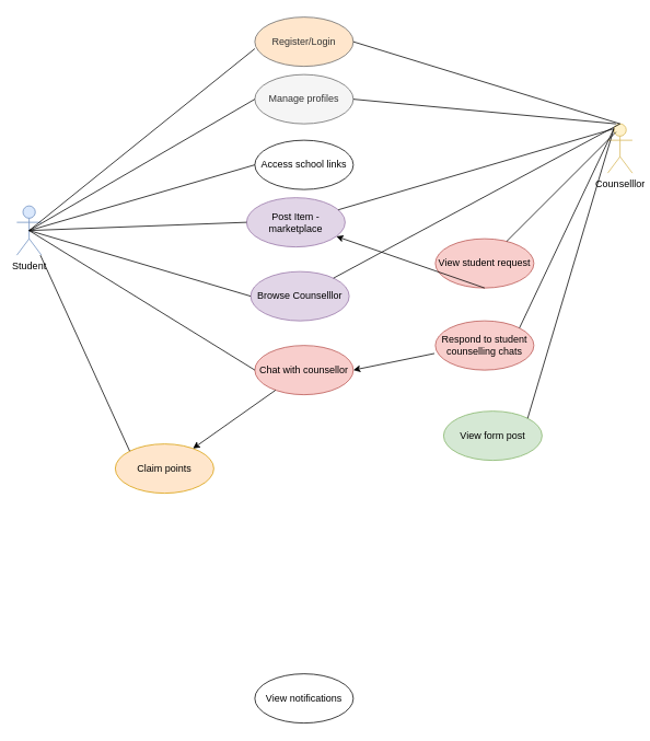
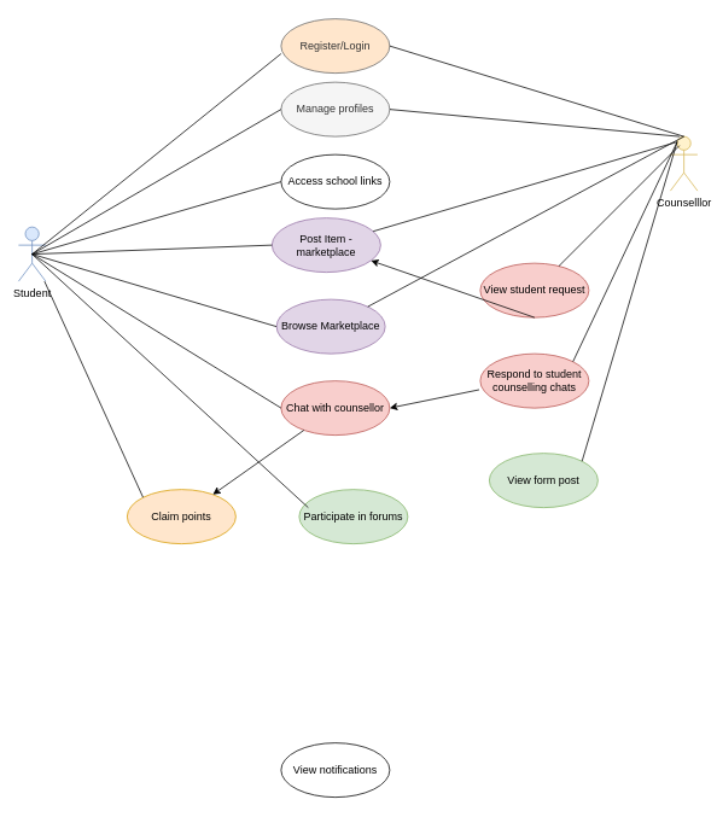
  <mxCell id="0" />
  <mxCell id="1" parent="0" />
  <mxCell id="2" value="Manage profiles" style="ellipse;whiteSpace=wrap;html=1;fillColor=#f5f5f5;fontColor=#333333;strokeColor=#666666;" vertex="1" parent="1"><mxGeometry x="310" y="90" width="120" height="60" as="geometry" /></mxCell>
  <mxCell id="3" value="Register/Login" style="ellipse;whiteSpace=wrap;html=1;fillColor=#ffe6cc;strokeColor=#666666;fontColor=#333333;" vertex="1" parent="1"><mxGeometry x="310" y="20" width="120" height="60" as="geometry" /></mxCell>
  <mxCell id="4" value="Access school links" style="ellipse;whiteSpace=wrap;html=1;" vertex="1" parent="1"><mxGeometry x="310" y="170" width="120" height="60" as="geometry" /></mxCell>
  <mxCell id="5" value="Post Item - marketplace" style="ellipse;whiteSpace=wrap;html=1;fillColor=#e1d5e7;strokeColor=#9673a6;" vertex="1" parent="1"><mxGeometry x="300" y="240" width="120" height="60" as="geometry" /></mxCell>
- <mxCell id="6" value="Browse Counselllor" style="ellipse;whiteSpace=wrap;html=1;fillColor=#e1d5e7;strokeColor=#9673a6;" vertex="1" parent="1"><mxGeometry x="305" y="330" width="120" height="60" as="geometry" /></mxCell>
+ <mxCell id="6" value="Browse Marketplace" style="ellipse;whiteSpace=wrap;html=1;fillColor=#e1d5e7;strokeColor=#9673a6;" vertex="1" parent="1"><mxGeometry x="305" y="330" width="120" height="60" as="geometry" /></mxCell>
+ <mxCell id="7" value="Participate in forums" style="ellipse;whiteSpace=wrap;html=1;fillColor=#d5e8d4;strokeColor=#82b366;" vertex="1" parent="1"><mxGeometry x="330" y="540" width="120" height="60" as="geometry" /></mxCell>
  <mxCell id="8" value="Chat with counsellor" style="ellipse;whiteSpace=wrap;html=1;fillColor=#f8cecc;strokeColor=#b85450;" vertex="1" parent="1"><mxGeometry x="310" y="420" width="120" height="60" as="geometry" /></mxCell>
  <mxCell id="9" value="Claim points" style="ellipse;whiteSpace=wrap;html=1;fillColor=#ffe6cc;strokeColor=#d79b00;" vertex="1" parent="1"><mxGeometry x="140" y="540" width="120" height="60" as="geometry" /></mxCell>
  <mxCell id="10" value="View notifications" style="ellipse;whiteSpace=wrap;html=1;" vertex="1" parent="1"><mxGeometry x="310" y="820" width="120" height="60" as="geometry" /></mxCell>
  <mxCell id="11" value="Student&lt;div&gt;&lt;br&gt;&lt;/div&gt;" style="shape=umlActor;verticalLabelPosition=bottom;verticalAlign=top;html=1;outlineConnect=0;fillColor=#dae8fc;strokeColor=#6c8ebf;" vertex="1" parent="1"><mxGeometry x="20" y="250" width="30" height="60" as="geometry" /></mxCell>
  <mxCell id="12" value="View student request" style="ellipse;whiteSpace=wrap;html=1;fillColor=#f8cecc;strokeColor=#b85450;" vertex="1" parent="1"><mxGeometry x="530" y="290" width="120" height="60" as="geometry" /></mxCell>
  <mxCell id="13" value="Respond to student counselling chats" style="ellipse;whiteSpace=wrap;html=1;fillColor=#f8cecc;strokeColor=#b85450;" vertex="1" parent="1"><mxGeometry x="530" y="390" width="120" height="60" as="geometry" /></mxCell>
  <mxCell id="14" value="View form post" style="ellipse;whiteSpace=wrap;html=1;fillColor=#d5e8d4;strokeColor=#82b366;" vertex="1" parent="1"><mxGeometry x="540" y="500" width="120" height="60" as="geometry" /></mxCell>
  <mxCell id="15" value="Counselllor" style="shape=umlActor;verticalLabelPosition=bottom;verticalAlign=top;html=1;outlineConnect=0;fillColor=#fff2cc;strokeColor=#d6b656;" vertex="1" parent="1"><mxGeometry x="740" y="150" width="30" height="60" as="geometry" /></mxCell>
  <mxCell id="16" value="" style="endArrow=classic;html=1;rounded=0;" edge="1" parent="1" source="8" target="9"><mxGeometry width="50" height="50" relative="1" as="geometry"><mxPoint x="390" y="300" as="sourcePoint" /><mxPoint x="440" y="250" as="targetPoint" /></mxGeometry></mxCell>
  <mxCell id="17" value="" style="endArrow=classic;html=1;rounded=0;exitX=0.5;exitY=1;exitDx=0;exitDy=0;" edge="1" parent="1" source="12" target="5"><mxGeometry width="50" height="50" relative="1" as="geometry"><mxPoint x="390" y="300" as="sourcePoint" /><mxPoint x="440" y="250" as="targetPoint" /></mxGeometry></mxCell>
  <mxCell id="18" value="" style="endArrow=classic;html=1;rounded=0;entryX=1;entryY=0.5;entryDx=0;entryDy=0;exitX=-0.01;exitY=0.663;exitDx=0;exitDy=0;exitPerimeter=0;" edge="1" parent="1" source="13" target="8"><mxGeometry width="50" height="50" relative="1" as="geometry"><mxPoint x="390" y="300" as="sourcePoint" /><mxPoint x="440" y="250" as="targetPoint" /></mxGeometry></mxCell>
  <mxCell id="19" value="" style="endArrow=none;html=1;rounded=0;entryX=0.5;entryY=0;entryDx=0;entryDy=0;entryPerimeter=0;exitX=1;exitY=0.5;exitDx=0;exitDy=0;" edge="1" parent="1" source="3" target="15"><mxGeometry width="50" height="50" relative="1" as="geometry"><mxPoint x="390" y="300" as="sourcePoint" /><mxPoint x="440" y="250" as="targetPoint" /></mxGeometry></mxCell>
  <mxCell id="20" value="" style="endArrow=none;html=1;rounded=0;exitX=0.5;exitY=0.5;exitDx=0;exitDy=0;exitPerimeter=0;entryX=0;entryY=0.5;entryDx=0;entryDy=0;" edge="1" parent="1" source="11" target="6"><mxGeometry width="50" height="50" relative="1" as="geometry"><mxPoint x="390" y="450" as="sourcePoint" /><mxPoint x="440" y="400" as="targetPoint" /></mxGeometry></mxCell>
  <mxCell id="21" value="" style="endArrow=none;html=1;rounded=0;entryX=0;entryY=0.5;entryDx=0;entryDy=0;exitX=0.5;exitY=0.5;exitDx=0;exitDy=0;exitPerimeter=0;" edge="1" parent="1" source="11" target="5"><mxGeometry width="50" height="50" relative="1" as="geometry"><mxPoint x="390" y="410" as="sourcePoint" /><mxPoint x="440" y="360" as="targetPoint" /></mxGeometry></mxCell>
  <mxCell id="22" value="" style="endArrow=none;html=1;rounded=0;exitX=0;exitY=0.5;exitDx=0;exitDy=0;entryX=0.5;entryY=0.5;entryDx=0;entryDy=0;entryPerimeter=0;" edge="1" parent="1" source="4" target="11"><mxGeometry width="50" height="50" relative="1" as="geometry"><mxPoint x="410" y="360" as="sourcePoint" /><mxPoint x="460" y="310" as="targetPoint" /></mxGeometry></mxCell>
  <mxCell id="23" value="" style="endArrow=none;html=1;rounded=0;entryX=0;entryY=0.5;entryDx=0;entryDy=0;exitX=0.5;exitY=0.5;exitDx=0;exitDy=0;exitPerimeter=0;" edge="1" parent="1" source="11" target="2"><mxGeometry width="50" height="50" relative="1" as="geometry"><mxPoint x="410" y="350" as="sourcePoint" /><mxPoint x="460" y="300" as="targetPoint" /></mxGeometry></mxCell>
  <mxCell id="24" value="" style="endArrow=none;html=1;rounded=0;exitX=0;exitY=0.642;exitDx=0;exitDy=0;exitPerimeter=0;entryX=0.5;entryY=0.5;entryDx=0;entryDy=0;entryPerimeter=0;" edge="1" parent="1" source="3" target="11"><mxGeometry width="50" height="50" relative="1" as="geometry"><mxPoint x="410" y="350" as="sourcePoint" /><mxPoint x="460" y="300" as="targetPoint" /></mxGeometry></mxCell>
  <mxCell id="25" value="" style="endArrow=none;html=1;rounded=0;entryX=0;entryY=0.5;entryDx=0;entryDy=0;exitX=0.5;exitY=0.5;exitDx=0;exitDy=0;exitPerimeter=0;" edge="1" parent="1" source="11" target="8"><mxGeometry width="50" height="50" relative="1" as="geometry"><mxPoint x="410" y="350" as="sourcePoint" /><mxPoint x="460" y="300" as="targetPoint" /></mxGeometry></mxCell>
+ <mxCell id="26" value="" style="endArrow=none;html=1;rounded=0;entryX=0.083;entryY=0.333;entryDx=0;entryDy=0;entryPerimeter=0;exitX=0.5;exitY=0.5;exitDx=0;exitDy=0;exitPerimeter=0;" edge="1" parent="1" source="11" target="7"><mxGeometry width="50" height="50" relative="1" as="geometry"><mxPoint x="410" y="350" as="sourcePoint" /><mxPoint x="460" y="300" as="targetPoint" /></mxGeometry></mxCell>
  <mxCell id="27" value="" style="endArrow=none;html=1;rounded=0;entryX=0;entryY=0;entryDx=0;entryDy=0;" edge="1" parent="1" source="11" target="9"><mxGeometry width="50" height="50" relative="1" as="geometry"><mxPoint x="410" y="350" as="sourcePoint" /><mxPoint x="460" y="300" as="targetPoint" /></mxGeometry></mxCell>
  <mxCell id="28" value="" style="endArrow=none;html=1;rounded=0;entryX=0.25;entryY=0.1;entryDx=0;entryDy=0;entryPerimeter=0;" edge="1" parent="1" source="5" target="15"><mxGeometry width="50" height="50" relative="1" as="geometry"><mxPoint x="590" y="250" as="sourcePoint" /><mxPoint x="460" y="280" as="targetPoint" /></mxGeometry></mxCell>
  <mxCell id="29" value="" style="endArrow=none;html=1;rounded=0;exitX=1;exitY=0;exitDx=0;exitDy=0;entryX=0.25;entryY=0.1;entryDx=0;entryDy=0;entryPerimeter=0;" edge="1" parent="1" source="13" target="15"><mxGeometry width="50" height="50" relative="1" as="geometry"><mxPoint x="410" y="330" as="sourcePoint" /><mxPoint x="795" y="150" as="targetPoint" /></mxGeometry></mxCell>
  <mxCell id="30" value="" style="endArrow=none;html=1;rounded=0;exitX=1;exitY=0;exitDx=0;exitDy=0;entryX=0.25;entryY=0.1;entryDx=0;entryDy=0;entryPerimeter=0;" edge="1" parent="1" source="14" target="15"><mxGeometry width="50" height="50" relative="1" as="geometry"><mxPoint x="410" y="330" as="sourcePoint" /><mxPoint x="460" y="280" as="targetPoint" /></mxGeometry></mxCell>
  <mxCell id="31" value="" style="endArrow=none;html=1;rounded=0;entryX=0.5;entryY=0;entryDx=0;entryDy=0;entryPerimeter=0;" edge="1" parent="1" source="6" target="15"><mxGeometry width="50" height="50" relative="1" as="geometry"><mxPoint x="440" y="350" as="sourcePoint" /><mxPoint x="490" y="300" as="targetPoint" /></mxGeometry></mxCell>
  <mxCell id="32" value="" style="endArrow=none;html=1;rounded=0;" edge="1" parent="1" source="12"><mxGeometry width="50" height="50" relative="1" as="geometry"><mxPoint x="440" y="350" as="sourcePoint" /><mxPoint x="750" y="160" as="targetPoint" /></mxGeometry></mxCell>
  <mxCell id="33" value="" style="endArrow=none;html=1;rounded=0;exitX=1;exitY=0.5;exitDx=0;exitDy=0;" edge="1" parent="1" source="2"><mxGeometry width="50" height="50" relative="1" as="geometry"><mxPoint x="310" y="340" as="sourcePoint" /><mxPoint x="750" y="150" as="targetPoint" /></mxGeometry></mxCell>
